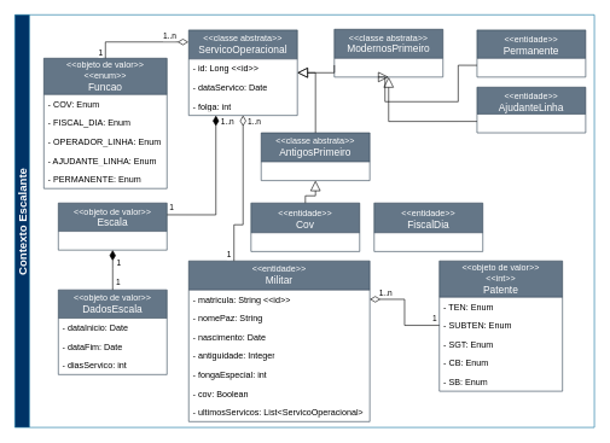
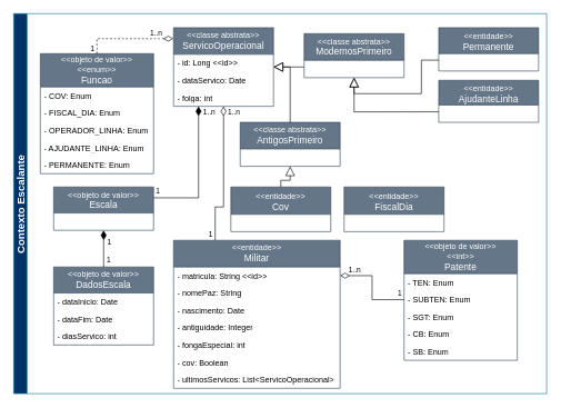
  <mxCell id="0" />
  <mxCell id="1" parent="0" />
  <mxCell id="2" value="&lt;div&gt;&lt;div&gt;&lt;span style=&quot;background-color: transparent;&quot;&gt;&lt;font style=&quot;color: rgb(255, 255, 255);&quot;&gt;&amp;lt;&amp;lt;entidade&amp;gt;&amp;gt;&lt;/font&gt;&lt;/span&gt;&lt;/div&gt;&lt;font style=&quot;font-size: 14px; color: rgb(255, 255, 255);&quot;&gt;&lt;/font&gt;&lt;div&gt;&lt;span style=&quot;font-size: 14px; background-color: transparent;&quot;&gt;&lt;font style=&quot;color: rgb(255, 255, 255);&quot;&gt;Militar&lt;/font&gt;&lt;/span&gt;&lt;/div&gt;&lt;/div&gt;" style="swimlane;fontStyle=0;childLayout=stackLayout;horizontal=1;startSize=40;fillColor=#647687;horizontalStack=0;resizeParent=1;resizeParentMax=0;resizeLast=0;collapsible=1;marginBottom=0;whiteSpace=wrap;html=1;fontColor=#ffffff;strokeColor=#314354;" parent="1" vertex="1"><mxGeometry x="260" y="360" width="250" height="222" as="geometry" /></mxCell>
  <mxCell id="3" value="- matricula: String &amp;lt;&amp;lt;id&amp;gt;&amp;gt;" style="text;strokeColor=none;fillColor=none;align=left;verticalAlign=top;spacingLeft=4;spacingRight=4;overflow=hidden;rotatable=0;points=[[0,0.5],[1,0.5]];portConstraint=eastwest;whiteSpace=wrap;html=1;" vertex="1" parent="2"><mxGeometry y="40" width="250" height="26" as="geometry" /></mxCell>
  <mxCell id="4" value="- nomePaz: String" style="text;strokeColor=none;fillColor=none;align=left;verticalAlign=top;spacingLeft=4;spacingRight=4;overflow=hidden;rotatable=0;points=[[0,0.5],[1,0.5]];portConstraint=eastwest;whiteSpace=wrap;html=1;" vertex="1" parent="2"><mxGeometry y="66" width="250" height="26" as="geometry" /></mxCell>
  <mxCell id="5" value="- nascimento: Date" style="text;strokeColor=none;fillColor=none;align=left;verticalAlign=top;spacingLeft=4;spacingRight=4;overflow=hidden;rotatable=0;points=[[0,0.5],[1,0.5]];portConstraint=eastwest;whiteSpace=wrap;html=1;" vertex="1" parent="2"><mxGeometry y="92" width="250" height="26" as="geometry" /></mxCell>
  <mxCell id="6" value="- antiguidade: Integer" style="text;strokeColor=none;fillColor=none;align=left;verticalAlign=top;spacingLeft=4;spacingRight=4;overflow=hidden;rotatable=0;points=[[0,0.5],[1,0.5]];portConstraint=eastwest;whiteSpace=wrap;html=1;" vertex="1" parent="2"><mxGeometry y="118" width="250" height="26" as="geometry" /></mxCell>
  <mxCell id="7" value="- fongaEspecial: int" style="text;strokeColor=none;fillColor=none;align=left;verticalAlign=top;spacingLeft=4;spacingRight=4;overflow=hidden;rotatable=0;points=[[0,0.5],[1,0.5]];portConstraint=eastwest;whiteSpace=wrap;html=1;" vertex="1" parent="2"><mxGeometry y="144" width="250" height="26" as="geometry" /></mxCell>
  <mxCell id="8" value="- cov: Boolean" style="text;strokeColor=none;fillColor=none;align=left;verticalAlign=top;spacingLeft=4;spacingRight=4;overflow=hidden;rotatable=0;points=[[0,0.5],[1,0.5]];portConstraint=eastwest;whiteSpace=wrap;html=1;" vertex="1" parent="2"><mxGeometry y="170" width="250" height="26" as="geometry" /></mxCell>
  <mxCell id="9" value="- ultimosServicos: List&amp;lt;ServicoOperacional&amp;gt;" style="text;strokeColor=none;fillColor=none;align=left;verticalAlign=top;spacingLeft=4;spacingRight=4;overflow=hidden;rotatable=0;points=[[0,0.5],[1,0.5]];portConstraint=eastwest;whiteSpace=wrap;html=1;" vertex="1" parent="2"><mxGeometry y="196" width="250" height="26" as="geometry" /></mxCell>
  <mxCell id="10" value="&lt;div&gt;&amp;lt;&amp;lt;classe abstrata&amp;gt;&amp;gt;&lt;/div&gt;&lt;div&gt;&lt;font style=&quot;font-size: 14px;&quot;&gt;ServicoOperacional&lt;/font&gt;&lt;/div&gt;" style="swimlane;fontStyle=0;childLayout=stackLayout;horizontal=1;startSize=40;fillColor=#647687;horizontalStack=0;resizeParent=1;resizeParentMax=0;resizeLast=0;collapsible=1;marginBottom=0;whiteSpace=wrap;html=1;fontColor=#ffffff;strokeColor=#314354;" parent="1" vertex="1"><mxGeometry x="260" y="41" width="150" height="118" as="geometry" /></mxCell>
  <mxCell id="11" value="- id: Long &amp;lt;&amp;lt;id&amp;gt;&amp;gt;" style="text;strokeColor=none;fillColor=none;align=left;verticalAlign=top;spacingLeft=4;spacingRight=4;overflow=hidden;rotatable=0;points=[[0,0.5],[1,0.5]];portConstraint=eastwest;whiteSpace=wrap;html=1;" vertex="1" parent="10"><mxGeometry y="40" width="150" height="26" as="geometry" /></mxCell>
  <mxCell id="12" value="- dataServico: Date" style="text;strokeColor=none;fillColor=none;align=left;verticalAlign=top;spacingLeft=4;spacingRight=4;overflow=hidden;rotatable=0;points=[[0,0.5],[1,0.5]];portConstraint=eastwest;whiteSpace=wrap;html=1;" vertex="1" parent="10"><mxGeometry y="66" width="150" height="26" as="geometry" /></mxCell>
  <mxCell id="13" value="- folga: int" style="text;strokeColor=none;fillColor=none;align=left;verticalAlign=top;spacingLeft=4;spacingRight=4;overflow=hidden;rotatable=0;points=[[0,0.5],[1,0.5]];portConstraint=eastwest;whiteSpace=wrap;html=1;" vertex="1" parent="10"><mxGeometry y="92" width="150" height="26" as="geometry" /></mxCell>
  <mxCell id="14" value="&lt;font style=&quot;font-size: 14px;&quot;&gt;&lt;span style=&quot;font-size: 12px;&quot;&gt;&amp;lt;&amp;lt;entidade&amp;gt;&amp;gt;&lt;/span&gt;&lt;br style=&quot;font-size: 12px;&quot;&gt;Cov&lt;/font&gt;" style="swimlane;fontStyle=0;childLayout=stackLayout;horizontal=1;startSize=41;fillColor=#647687;horizontalStack=0;resizeParent=1;resizeParentMax=0;resizeLast=0;collapsible=1;marginBottom=0;whiteSpace=wrap;html=1;fontColor=#ffffff;strokeColor=#314354;" parent="1" vertex="1"><mxGeometry x="346" y="280" width="150" height="67" as="geometry" /></mxCell>
  <mxCell id="15" value="&lt;font style=&quot;font-size: 14px;&quot;&gt;&lt;span style=&quot;font-size: 12px;&quot;&gt;&amp;lt;&amp;lt;entidade&amp;gt;&amp;gt;&lt;/span&gt;&lt;br style=&quot;font-size: 12px;&quot;&gt;FiscalDia&lt;/font&gt;" style="swimlane;fontStyle=0;childLayout=stackLayout;horizontal=1;startSize=41;fillColor=#647687;horizontalStack=0;resizeParent=1;resizeParentMax=0;resizeLast=0;collapsible=1;marginBottom=0;whiteSpace=wrap;html=1;fontColor=#ffffff;strokeColor=#314354;" parent="1" vertex="1"><mxGeometry x="516" y="280" width="150" height="67" as="geometry" /></mxCell>
  <mxCell id="16" value="&lt;font style=&quot;font-size: 14px;&quot;&gt;&lt;span style=&quot;font-size: 12px;&quot;&gt;&amp;lt;&amp;lt;entidade&amp;gt;&amp;gt;&lt;/span&gt;&lt;br style=&quot;font-size: 12px;&quot;&gt;AjudanteLinha&lt;/font&gt;" style="swimlane;fontStyle=0;childLayout=stackLayout;horizontal=1;startSize=37;fillColor=#647687;horizontalStack=0;resizeParent=1;resizeParentMax=0;resizeLast=0;collapsible=1;marginBottom=0;whiteSpace=wrap;html=1;fontColor=#ffffff;strokeColor=#314354;" parent="1" vertex="1"><mxGeometry x="658" y="120" width="150" height="63" as="geometry" /></mxCell>
  <mxCell id="17" value="&lt;font style=&quot;font-size: 14px;&quot;&gt;&lt;span style=&quot;font-size: 12px;&quot;&gt;&amp;lt;&amp;lt;entidade&amp;gt;&amp;gt;&lt;/span&gt;&lt;br style=&quot;font-size: 12px;&quot;&gt;Permanente&lt;/font&gt;" style="swimlane;fontStyle=0;childLayout=stackLayout;horizontal=1;startSize=39;fillColor=#647687;horizontalStack=0;resizeParent=1;resizeParentMax=0;resizeLast=0;collapsible=1;marginBottom=0;whiteSpace=wrap;html=1;fontColor=#ffffff;strokeColor=#314354;" parent="1" vertex="1"><mxGeometry x="658" y="41" width="150" height="65" as="geometry" /></mxCell>
  <mxCell id="18" value="" style="endArrow=block;html=1;endSize=12;startArrow=none;startSize=12;startFill=0;edgeStyle=orthogonalEdgeStyle;rounded=0;exitX=0;exitY=0.75;exitDx=0;exitDy=0;endFill=0;entryX=0.5;entryY=1;entryDx=0;entryDy=0;" parent="1" source="16" target="43" edge="1"><mxGeometry relative="1" as="geometry"><mxPoint x="668" y="80" as="sourcePoint" /><mxPoint x="426" y="71" as="targetPoint" /></mxGeometry></mxCell>
  <mxCell id="19" value="" style="endArrow=diamondThin;html=1;endSize=12;startArrow=none;startSize=14;startFill=0;edgeStyle=orthogonalEdgeStyle;rounded=0;endFill=0;exitX=0.25;exitY=0;exitDx=0;exitDy=0;entryX=0.5;entryY=1;entryDx=0;entryDy=0;" parent="1" source="2" target="10" edge="1"><mxGeometry relative="1" as="geometry"><mxPoint x="327.98" y="450" as="sourcePoint" /><mxPoint x="344.48" y="159" as="targetPoint" /><Array as="points"><mxPoint x="322" y="310" /><mxPoint x="335" y="310" /></Array></mxGeometry></mxCell>
  <mxCell id="20" value="1" style="edgeLabel;resizable=0;html=1;align=left;verticalAlign=top;" parent="19" connectable="0" vertex="1"><mxGeometry x="-1" relative="1" as="geometry"><mxPoint x="-11" y="-21" as="offset" /></mxGeometry></mxCell>
  <mxCell id="21" value="1..n" style="edgeLabel;resizable=0;html=1;align=right;verticalAlign=top;" parent="19" connectable="0" vertex="1"><mxGeometry x="1" relative="1" as="geometry"><mxPoint x="25" y="-4" as="offset" /></mxGeometry></mxCell>
  <mxCell id="22" value="&amp;lt;&amp;lt;objeto de valor&amp;gt;&amp;gt;&lt;br&gt;&amp;lt;&amp;lt;enum&amp;gt;&amp;gt;&lt;br&gt;&lt;font style=&quot;font-size: 14px;&quot;&gt;Funcao&lt;/font&gt;" style="swimlane;fontStyle=0;childLayout=stackLayout;horizontal=1;startSize=50;fillColor=#647687;horizontalStack=0;resizeParent=1;resizeParentMax=0;resizeLast=0;collapsible=1;marginBottom=0;whiteSpace=wrap;html=1;fontColor=#ffffff;strokeColor=#314354;" parent="1" vertex="1"><mxGeometry x="60" y="80" width="170" height="180" as="geometry"><mxRectangle x="54" y="61" width="90" height="30" as="alternateBounds" /></mxGeometry></mxCell>
  <mxCell id="23" value="- COV: Enum" style="text;strokeColor=none;fillColor=none;align=left;verticalAlign=top;spacingLeft=4;spacingRight=4;overflow=hidden;rotatable=0;points=[[0,0.5],[1,0.5]];portConstraint=eastwest;whiteSpace=wrap;html=1;" parent="22" vertex="1"><mxGeometry y="50" width="170" height="26" as="geometry" /></mxCell>
  <mxCell id="24" value="- FISCAL_DIA: Enum" style="text;strokeColor=none;fillColor=none;align=left;verticalAlign=top;spacingLeft=4;spacingRight=4;overflow=hidden;rotatable=0;points=[[0,0.5],[1,0.5]];portConstraint=eastwest;whiteSpace=wrap;html=1;" parent="22" vertex="1"><mxGeometry y="76" width="170" height="26" as="geometry" /></mxCell>
  <mxCell id="25" value="- OPERADOR_LINHA: Enum" style="text;strokeColor=none;fillColor=none;align=left;verticalAlign=top;spacingLeft=4;spacingRight=4;overflow=hidden;rotatable=0;points=[[0,0.5],[1,0.5]];portConstraint=eastwest;whiteSpace=wrap;html=1;" parent="22" vertex="1"><mxGeometry y="102" width="170" height="26" as="geometry" /></mxCell>
  <mxCell id="26" value="- AJUDANTE_LINHA: Enum" style="text;strokeColor=none;fillColor=none;align=left;verticalAlign=top;spacingLeft=4;spacingRight=4;overflow=hidden;rotatable=0;points=[[0,0.5],[1,0.5]];portConstraint=eastwest;whiteSpace=wrap;html=1;" parent="22" vertex="1"><mxGeometry y="128" width="170" height="26" as="geometry" /></mxCell>
  <mxCell id="27" value="- PERMANENTE: Enum" style="text;strokeColor=none;fillColor=none;align=left;verticalAlign=top;spacingLeft=4;spacingRight=4;overflow=hidden;rotatable=0;points=[[0,0.5],[1,0.5]];portConstraint=eastwest;whiteSpace=wrap;html=1;" parent="22" vertex="1"><mxGeometry y="154" width="170" height="26" as="geometry" /></mxCell>
- <mxCell id="28" value="" style="endArrow=none;html=1;endSize=12;startArrow=diamondThin;startSize=12;startFill=0;edgeStyle=orthogonalEdgeStyle;rounded=0;exitX=-0.003;exitY=0.14;exitDx=0;exitDy=0;entryX=0.5;entryY=0;entryDx=0;entryDy=0;exitPerimeter=0;" parent="1" source="10" target="22" edge="1"><mxGeometry relative="1" as="geometry"><mxPoint x="220" y="41" as="sourcePoint" /><mxPoint x="220" y="-39" as="targetPoint" /></mxGeometry></mxCell>
+ <mxCell id="28" value="" style="endArrow=none;html=1;endSize=12;startArrow=diamondThin;startSize=12;startFill=0;edgeStyle=orthogonalEdgeStyle;rounded=0;exitX=-0.003;exitY=0.14;exitDx=0;exitDy=0;entryX=0.5;entryY=0;entryDx=0;entryDy=0;exitPerimeter=0;dashed=1;" parent="1" source="10" target="22" edge="1"><mxGeometry relative="1" as="geometry"><mxPoint x="220" y="41" as="sourcePoint" /><mxPoint x="220" y="-39" as="targetPoint" /></mxGeometry></mxCell>
  <mxCell id="29" value="&lt;span style=&quot;text-align: right;&quot;&gt;1..n&lt;/span&gt;" style="edgeLabel;resizable=0;html=1;align=left;verticalAlign=top;" parent="28" connectable="0" vertex="1"><mxGeometry x="-1" relative="1" as="geometry"><mxPoint x="-37" y="-21" as="offset" /></mxGeometry></mxCell>
  <mxCell id="30" value="1" style="edgeLabel;resizable=0;html=1;align=right;verticalAlign=top;" parent="28" connectable="0" vertex="1"><mxGeometry x="1" relative="1" as="geometry"><mxPoint x="-3" y="-20" as="offset" /></mxGeometry></mxCell>
  <mxCell id="31" value="&amp;lt;&amp;lt;objeto de valor&amp;gt;&amp;gt;&lt;br&gt;&lt;div&gt;&lt;span style=&quot;font-size: 14px;&quot;&gt;Escala&lt;/span&gt;&lt;/div&gt;" style="swimlane;fontStyle=0;childLayout=stackLayout;horizontal=1;startSize=39;fillColor=#647687;horizontalStack=0;resizeParent=1;resizeParentMax=0;resizeLast=0;collapsible=1;marginBottom=0;whiteSpace=wrap;html=1;fontColor=#ffffff;strokeColor=#314354;" parent="1" vertex="1"><mxGeometry x="80" y="280" width="150" height="65" as="geometry" /></mxCell>
  <mxCell id="32" value="Contexto Escalante" style="swimlane;startSize=20;horizontal=0;childLayout=treeLayout;horizontalTree=1;sortEdges=1;resizable=1;containerType=tree;fontSize=16;fillColor=#003366;strokeColor=#10739e;fontColor=#FFFFFF;" parent="1" vertex="1"><mxGeometry x="20" y="20" width="800" height="570" as="geometry"><mxRectangle x="14" y="10" width="40" height="130" as="alternateBounds" /></mxGeometry></mxCell>
  <mxCell id="33" value="" style="endArrow=diamondThin;html=1;endSize=12;startArrow=none;startSize=14;startFill=0;edgeStyle=orthogonalEdgeStyle;rounded=0;endFill=1;entryX=0.25;entryY=1;entryDx=0;entryDy=0;exitX=1;exitY=0.25;exitDx=0;exitDy=0;" edge="1" parent="1" source="31" target="10"><mxGeometry relative="1" as="geometry"><mxPoint x="246" y="340" as="sourcePoint" /><mxPoint x="296" y="140" as="targetPoint" /><Array as="points"><mxPoint x="298" y="296" /></Array></mxGeometry></mxCell>
  <mxCell id="34" value="1" style="edgeLabel;resizable=0;html=1;align=left;verticalAlign=top;" connectable="0" vertex="1" parent="33"><mxGeometry x="-1" relative="1" as="geometry"><mxPoint x="2" y="-23" as="offset" /></mxGeometry></mxCell>
  <mxCell id="35" value="1..n" style="edgeLabel;resizable=0;html=1;align=right;verticalAlign=top;" connectable="0" vertex="1" parent="33"><mxGeometry x="1" relative="1" as="geometry"><mxPoint x="25" y="-4" as="offset" /></mxGeometry></mxCell>
  <mxCell id="36" value="&amp;lt;&amp;lt;objeto de valor&amp;gt;&amp;gt;&lt;br&gt;&lt;div&gt;&lt;span style=&quot;font-size: 14px;&quot;&gt;DadosEscala&lt;/span&gt;&lt;/div&gt;" style="swimlane;fontStyle=0;childLayout=stackLayout;horizontal=1;startSize=39;fillColor=#647687;horizontalStack=0;resizeParent=1;resizeParentMax=0;resizeLast=0;collapsible=1;marginBottom=0;whiteSpace=wrap;html=1;fontColor=#ffffff;strokeColor=#314354;" vertex="1" parent="1"><mxGeometry x="80" y="400" width="150" height="117" as="geometry" /></mxCell>
  <mxCell id="37" value="- dataInicio: Date" style="text;strokeColor=none;fillColor=none;align=left;verticalAlign=top;spacingLeft=4;spacingRight=4;overflow=hidden;rotatable=0;points=[[0,0.5],[1,0.5]];portConstraint=eastwest;whiteSpace=wrap;html=1;" vertex="1" parent="36"><mxGeometry y="39" width="150" height="26" as="geometry" /></mxCell>
  <mxCell id="38" value="- dataFim: Date" style="text;strokeColor=none;fillColor=none;align=left;verticalAlign=top;spacingLeft=4;spacingRight=4;overflow=hidden;rotatable=0;points=[[0,0.5],[1,0.5]];portConstraint=eastwest;whiteSpace=wrap;html=1;" vertex="1" parent="36"><mxGeometry y="65" width="150" height="26" as="geometry" /></mxCell>
  <mxCell id="39" value="- diasServico: int" style="text;strokeColor=none;fillColor=none;align=left;verticalAlign=top;spacingLeft=4;spacingRight=4;overflow=hidden;rotatable=0;points=[[0,0.5],[1,0.5]];portConstraint=eastwest;whiteSpace=wrap;html=1;" vertex="1" parent="36"><mxGeometry y="91" width="150" height="26" as="geometry" /></mxCell>
  <mxCell id="40" value="" style="endArrow=diamondThin;html=1;endSize=12;startArrow=none;startSize=14;startFill=0;edgeStyle=orthogonalEdgeStyle;rounded=0;endFill=1;exitX=0.5;exitY=0;exitDx=0;exitDy=0;entryX=0.5;entryY=1;entryDx=0;entryDy=0;" edge="1" parent="1" source="36" target="31"><mxGeometry relative="1" as="geometry"><mxPoint x="176" y="440" as="sourcePoint" /><mxPoint x="216" y="350" as="targetPoint" /><Array as="points"><mxPoint x="155" y="370" /><mxPoint x="155" y="370" /></Array></mxGeometry></mxCell>
  <mxCell id="41" value="1" style="edgeLabel;resizable=0;html=1;align=left;verticalAlign=top;" connectable="0" vertex="1" parent="40"><mxGeometry x="-1" relative="1" as="geometry"><mxPoint x="3" y="-23" as="offset" /></mxGeometry></mxCell>
  <mxCell id="42" value="1" style="edgeLabel;resizable=0;html=1;align=right;verticalAlign=top;" connectable="0" vertex="1" parent="40"><mxGeometry x="1" relative="1" as="geometry"><mxPoint x="12" y="5" as="offset" /></mxGeometry></mxCell>
- <mxCell id="43" value="&lt;div&gt;&amp;lt;&amp;lt;classe abstrata&amp;gt;&amp;gt;&lt;/div&gt;&lt;div&gt;&lt;font style=&quot;font-size: 14px;&quot;&gt;ModernosPrimeiro&lt;/font&gt;&lt;/div&gt;" style="swimlane;fontStyle=0;childLayout=stackLayout;horizontal=1;startSize=40;fillColor=#647687;horizontalStack=0;resizeParent=1;resizeParentMax=0;resizeLast=0;collapsible=1;marginBottom=0;whiteSpace=wrap;html=1;fontColor=#ffffff;strokeColor=#314354;" vertex="1" parent="1"><mxGeometry x="461" y="40" width="150" height="66" as="geometry" /></mxCell>
+ <mxCell id="43" value="&lt;div&gt;&amp;lt;&amp;lt;classe abstrata&amp;gt;&amp;gt;&lt;/div&gt;&lt;div&gt;&lt;font style=&quot;font-size: 14px;&quot;&gt;ModernosPrimeiro&lt;/font&gt;&lt;/div&gt;" style="swimlane;fontStyle=0;childLayout=stackLayout;horizontal=1;startSize=40;fillColor=#647687;horizontalStack=0;resizeParent=1;resizeParentMax=0;resizeLast=0;collapsible=1;marginBottom=0;whiteSpace=wrap;html=1;fontColor=#ffffff;strokeColor=#314354;" vertex="1" parent="1"><mxGeometry x="456" y="50" width="150" height="66" as="geometry" /></mxCell>
  <mxCell id="44" value="&lt;div&gt;&amp;lt;&amp;lt;classe abstrata&amp;gt;&amp;gt;&lt;/div&gt;&lt;div&gt;&lt;font style=&quot;font-size: 14px;&quot;&gt;AntigosPrimeiro&lt;/font&gt;&lt;/div&gt;" style="swimlane;fontStyle=0;childLayout=stackLayout;horizontal=1;startSize=40;fillColor=#647687;horizontalStack=0;resizeParent=1;resizeParentMax=0;resizeLast=0;collapsible=1;marginBottom=0;whiteSpace=wrap;html=1;fontColor=#ffffff;strokeColor=#314354;" vertex="1" parent="1"><mxGeometry x="360" y="183" width="150" height="66" as="geometry" /></mxCell>
  <mxCell id="45" value="" style="endArrow=block;html=1;endSize=12;startArrow=none;startSize=12;startFill=0;edgeStyle=orthogonalEdgeStyle;rounded=0;exitX=0.5;exitY=0;exitDx=0;exitDy=0;entryX=0.5;entryY=1;entryDx=0;entryDy=0;endFill=0;" edge="1" parent="1" source="14" target="44"><mxGeometry relative="1" as="geometry"><mxPoint x="714" y="166" as="sourcePoint" /><mxPoint x="466" y="70" as="targetPoint" /><Array as="points"><mxPoint x="421" y="270" /><mxPoint x="435" y="270" /></Array></mxGeometry></mxCell>
  <mxCell id="46" value="" style="endArrow=block;html=1;endSize=12;startArrow=none;startSize=12;startFill=0;edgeStyle=orthogonalEdgeStyle;rounded=0;entryX=1;entryY=0.5;entryDx=0;entryDy=0;endFill=0;exitX=0.5;exitY=0;exitDx=0;exitDy=0;" edge="1" parent="1" source="44" target="10"><mxGeometry relative="1" as="geometry"><mxPoint x="446" y="150" as="sourcePoint" /><mxPoint x="656" y="230" as="targetPoint" /><Array as="points"><mxPoint x="435" y="100" /></Array></mxGeometry></mxCell>
  <mxCell id="47" value="" style="endArrow=block;html=1;endSize=12;startArrow=none;startSize=12;startFill=0;edgeStyle=orthogonalEdgeStyle;rounded=0;exitX=0;exitY=0.75;exitDx=0;exitDy=0;endFill=0;entryX=0.5;entryY=1;entryDx=0;entryDy=0;" edge="1" parent="1" source="17" target="43"><mxGeometry relative="1" as="geometry"><mxPoint x="693" y="210" as="sourcePoint" /><mxPoint x="566" y="150" as="targetPoint" /><Array as="points"><mxPoint x="632" y="90" /><mxPoint x="632" y="140" /><mxPoint x="531" y="140" /></Array></mxGeometry></mxCell>
  <mxCell id="48" value="" style="endArrow=block;html=1;endSize=12;startArrow=none;startSize=12;startFill=0;edgeStyle=orthogonalEdgeStyle;rounded=0;entryX=1;entryY=0.5;entryDx=0;entryDy=0;endFill=0;exitX=0;exitY=0.75;exitDx=0;exitDy=0;" edge="1" parent="1" source="43" target="10"><mxGeometry relative="1" as="geometry"><mxPoint x="446" y="100" as="sourcePoint" /><mxPoint x="436" y="160" as="targetPoint" /><Array as="points"><mxPoint x="410" y="100" /></Array></mxGeometry></mxCell>
  <mxCell id="49" value="&amp;lt;&amp;lt;objeto de valor&amp;gt;&amp;gt;&lt;br&gt;&amp;lt;&amp;lt;int&amp;gt;&amp;gt;&lt;br&gt;&lt;font style=&quot;font-size: 14px;&quot;&gt;Patente&lt;/font&gt;" style="swimlane;fontStyle=0;childLayout=stackLayout;horizontal=1;startSize=50;fillColor=#647687;horizontalStack=0;resizeParent=1;resizeParentMax=0;resizeLast=0;collapsible=1;marginBottom=0;whiteSpace=wrap;html=1;fontColor=#ffffff;strokeColor=#314354;" vertex="1" parent="1"><mxGeometry x="606" y="360" width="170" height="180" as="geometry"><mxRectangle x="54" y="61" width="90" height="30" as="alternateBounds" /></mxGeometry></mxCell>
  <mxCell id="50" value="- TEN: Enum" style="text;strokeColor=none;fillColor=none;align=left;verticalAlign=top;spacingLeft=4;spacingRight=4;overflow=hidden;rotatable=0;points=[[0,0.5],[1,0.5]];portConstraint=eastwest;whiteSpace=wrap;html=1;" vertex="1" parent="49"><mxGeometry y="50" width="170" height="26" as="geometry" /></mxCell>
  <mxCell id="51" value="- SUBTEN: Enum" style="text;strokeColor=none;fillColor=none;align=left;verticalAlign=top;spacingLeft=4;spacingRight=4;overflow=hidden;rotatable=0;points=[[0,0.5],[1,0.5]];portConstraint=eastwest;whiteSpace=wrap;html=1;" vertex="1" parent="49"><mxGeometry y="76" width="170" height="26" as="geometry" /></mxCell>
  <mxCell id="52" value="- SGT: Enum" style="text;strokeColor=none;fillColor=none;align=left;verticalAlign=top;spacingLeft=4;spacingRight=4;overflow=hidden;rotatable=0;points=[[0,0.5],[1,0.5]];portConstraint=eastwest;whiteSpace=wrap;html=1;" vertex="1" parent="49"><mxGeometry y="102" width="170" height="26" as="geometry" /></mxCell>
  <mxCell id="53" value="- CB: Enum" style="text;strokeColor=none;fillColor=none;align=left;verticalAlign=top;spacingLeft=4;spacingRight=4;overflow=hidden;rotatable=0;points=[[0,0.5],[1,0.5]];portConstraint=eastwest;whiteSpace=wrap;html=1;" vertex="1" parent="49"><mxGeometry y="128" width="170" height="26" as="geometry" /></mxCell>
  <mxCell id="54" value="- SB: Enum" style="text;strokeColor=none;fillColor=none;align=left;verticalAlign=top;spacingLeft=4;spacingRight=4;overflow=hidden;rotatable=0;points=[[0,0.5],[1,0.5]];portConstraint=eastwest;whiteSpace=wrap;html=1;" vertex="1" parent="49"><mxGeometry y="154" width="170" height="26" as="geometry" /></mxCell>
  <mxCell id="55" value="" style="endArrow=none;html=1;endSize=12;startArrow=diamondThin;startSize=12;startFill=0;edgeStyle=orthogonalEdgeStyle;rounded=0;exitX=1;exitY=0.5;exitDx=0;exitDy=0;entryX=0;entryY=0.5;entryDx=0;entryDy=0;" edge="1" parent="1" source="3" target="51"><mxGeometry relative="1" as="geometry"><mxPoint x="671" y="582" as="sourcePoint" /><mxPoint x="556" y="604" as="targetPoint" /></mxGeometry></mxCell>
  <mxCell id="56" value="&lt;span style=&quot;text-align: right;&quot;&gt;1..n&lt;/span&gt;" style="edgeLabel;resizable=0;html=1;align=left;verticalAlign=top;" connectable="0" vertex="1" parent="55"><mxGeometry x="-1" relative="1" as="geometry"><mxPoint x="11" y="-22" as="offset" /></mxGeometry></mxCell>
  <mxCell id="57" value="1" style="edgeLabel;resizable=0;html=1;align=right;verticalAlign=top;" connectable="0" vertex="1" parent="55"><mxGeometry x="1" relative="1" as="geometry"><mxPoint x="-3" y="-22" as="offset" /></mxGeometry></mxCell>
